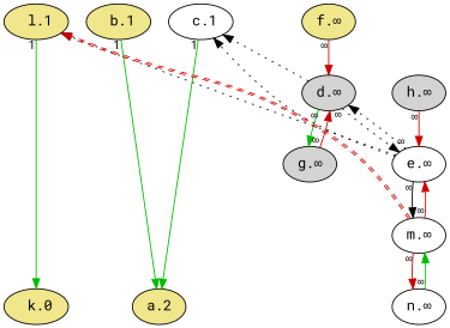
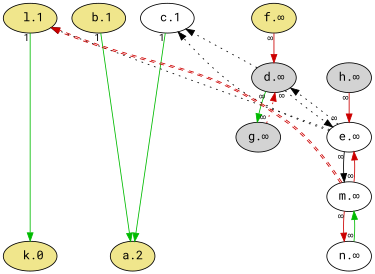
  digraph {
    fontname="Roboto Mono"
    node [fillcolor=khaki fontname="Roboto Mono" fontsize=14 style=filled]
    edge [color=black dir=forward fontname="Roboto Mono" fontsize=12 labeldistance=1.5 style=solid taillabel="∞"]
    n1 [label="a.2"]
    n2 [label=" k.0"]
    n3 [label=" l.1"]
    n4 [fillcolor=white label=" c.1"]
    n5 [label=" b.1"]
    n6 [fillcolor=lightgrey label="d.∞"]
    n7 [fillcolor=white label="e.∞"]
    n8 [fillcolor=lightgrey label="g.∞"]
    n9 [fillcolor=white label="m.∞"]
    n10 [fillcolor=white label="n.∞"]
    n11 [label="f.∞"]
    n12 [fillcolor=lightgrey label="h.∞"]
    subgraph sub_1 {
      rank=max
      n1
      n2
    }
    subgraph sub_2 {
      rank=min
      n3
      n4
      n5
    }
    n3 -> n2 [color="#00BB00" taillabel=1]
    n4 -> n1 [color="#00BB00" taillabel=1]
    n5 -> n1 [color="#00BB00" taillabel=1]
    n6 -> n4 [constraint=false style=dotted taillabel=""]
    n6 -> n7 [style=dotted]
    n6 -> n8 [color="#00BB00"]
    n7 -> n3 [constraint=false style=dotted taillabel=""]
    n7 -> n4 [constraint=false style=dotted taillabel=""]
    n7 -> n6 [style=dotted]
    n7 -> n9
-   n8 -> n6 [color="#CC0000"]
+   n8 -> n6 [color="#CC0000" style=dotted]
    n9 -> n3 [color="#CC0000:#CC0000" constraint=false style=dashed taillabel=""]
    n9 -> n7 [color="#CC0000"]
    n9 -> n10 [color="#CC0000"]
    n10 -> n9 [color="#00BB00"]
    n11 -> n6 [color="#CC0000"]
    n12 -> n7 [color="#CC0000"]
  }
